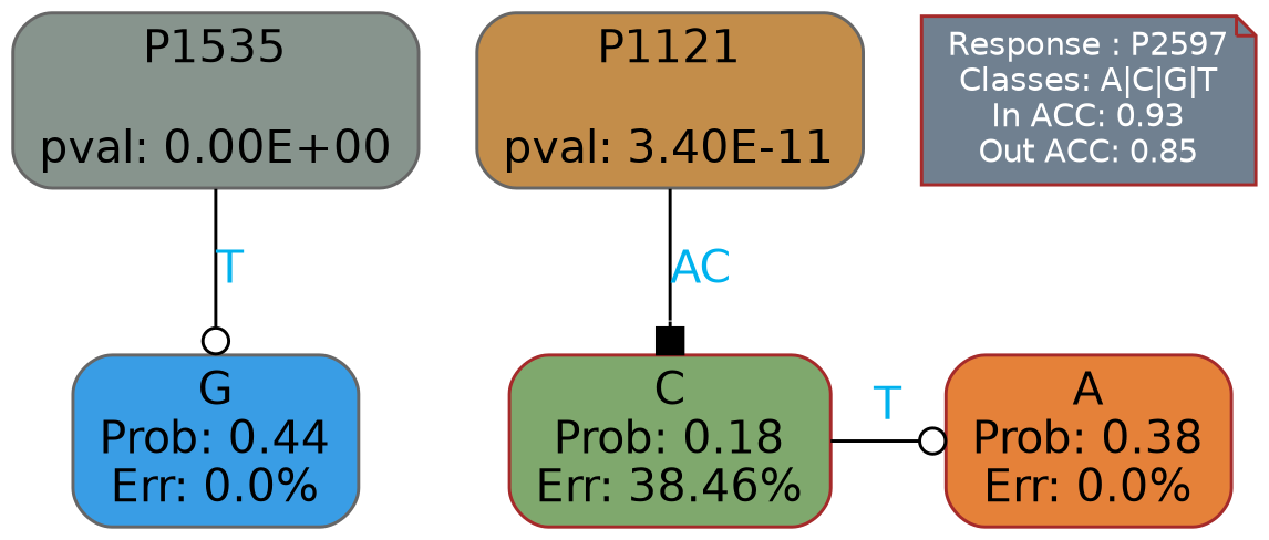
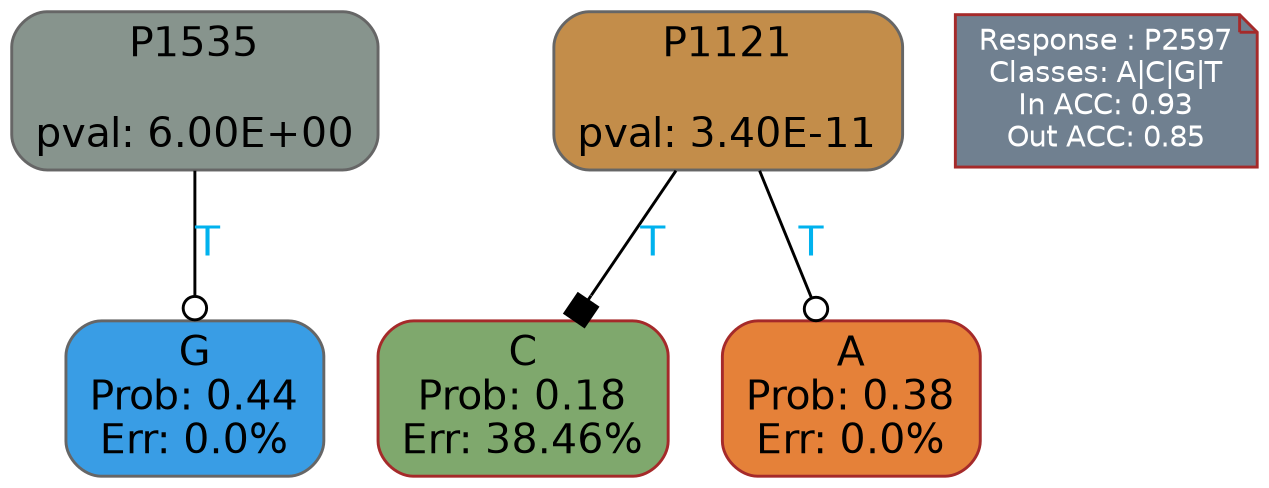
  digraph {
    ranksep=equally
    splines=polylines
    node [color=gray40 fontname=helvetica shape=box style="filled, rounded"]
    edge [arrowhead=odot fontcolor=deepskyblue2 fontname=helvetica]
    n1 [fillcolor="#399de5" label="G\nProb: 0.44\nErr: 0.0%"]
    n2 [color=brown fillcolor="#7fa86d" label="C\nProb: 0.18\nErr: 38.46%"]
    n3 [color=brown fillcolor="#e58139" label="A\nProb: 0.38\nErr: 0.0%"]
    n4 [align=left color=brown fillcolor=slategray fontcolor=white fontsize=10 label="Response : P2597\nClasses: A|C|G|T\nIn ACC: 0.93\nOut ACC: 0.85\n" shape=note style=filled]
-   n5 [fillcolor="#87948d" label="P1535\n\npval: 0.00E+00"]
+   n5 [fillcolor="#87948d" label="P1535\n\npval: 6.00E+00"]
    n6 [fillcolor="#c38d4a" label="P1121\n\npval: 3.40E-11"]
    subgraph sub_1 {
      rank=same
      n1
      n2
      n3
    }
    subgraph sub_2 {
      rank=same
      n4
      n5
    }
    n5 -> n1 [label=T]
-   n6 -> n2 [arrowhead=box label=AC]
-   n2 -> n3 [label=T]
+   n6 -> n2 [arrowhead=box label=T]
+   n6 -> n3 [label=T]
  }
